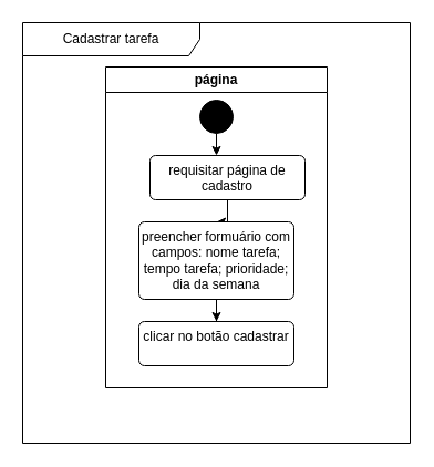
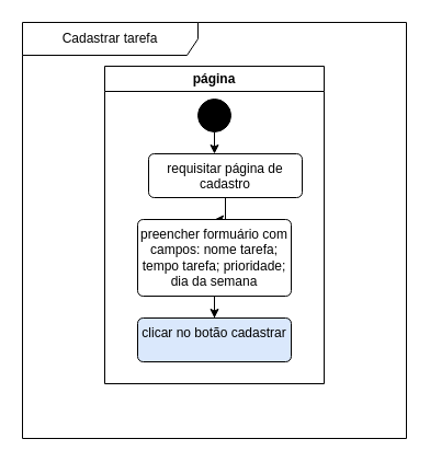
  <mxCell id="0" />
  <mxCell id="1" parent="0" />
  <mxCell id="2" value="Cadastrar tarefa" style="shape=umlFrame;whiteSpace=wrap;html=1;pointerEvents=0;recursiveResize=0;container=1;collapsible=0;width=160;" vertex="1" parent="1"><mxGeometry x="20" y="20" width="350" height="380" as="geometry" /></mxCell>
  <mxCell id="3" value="página" style="swimlane;whiteSpace=wrap;html=1;" vertex="1" parent="2"><mxGeometry x="75" y="40" width="200" height="290" as="geometry" /></mxCell>
  <mxCell id="4" value="" style="edgeStyle=orthogonalEdgeStyle;rounded=0;orthogonalLoop=1;jettySize=auto;html=1;" edge="1" parent="3" source="5" target="7"><mxGeometry relative="1" as="geometry"><Array as="points"><mxPoint x="100" y="120" /><mxPoint x="100" y="120" /></Array></mxGeometry></mxCell>
  <mxCell id="5" value="" style="ellipse;fillColor=strokeColor;html=1;" vertex="1" parent="3"><mxGeometry x="85" y="30" width="30" height="30" as="geometry" /></mxCell>
  <mxCell id="6" style="edgeStyle=orthogonalEdgeStyle;rounded=0;orthogonalLoop=1;jettySize=auto;html=1;entryX=0.5;entryY=0;entryDx=0;entryDy=0;" edge="1" parent="3" source="7" target="9"><mxGeometry relative="1" as="geometry" /></mxCell>
  <mxCell id="7" value="requisitar página de cadastro" style="html=1;align=center;verticalAlign=top;rounded=1;absoluteArcSize=1;arcSize=10;dashed=0;whiteSpace=wrap;" vertex="1" parent="3"><mxGeometry x="40" y="80" width="140" height="40" as="geometry" /></mxCell>
  <mxCell id="8" style="edgeStyle=orthogonalEdgeStyle;rounded=0;orthogonalLoop=1;jettySize=auto;html=1;entryX=0.5;entryY=0;entryDx=0;entryDy=0;" edge="1" parent="3" source="9" target="10"><mxGeometry relative="1" as="geometry" /></mxCell>
  <mxCell id="9" value="preencher formuário com campos: nome tarefa; tempo tarefa; prioridade; dia da semana" style="html=1;align=center;verticalAlign=top;rounded=1;absoluteArcSize=1;arcSize=10;dashed=0;whiteSpace=wrap;" vertex="1" parent="3"><mxGeometry x="30" y="140" width="140" height="70" as="geometry" /></mxCell>
- <mxCell id="10" value="clicar no botão cadastrar" style="html=1;align=center;verticalAlign=top;rounded=1;absoluteArcSize=1;arcSize=10;dashed=0;whiteSpace=wrap;" vertex="1" parent="3"><mxGeometry x="30" y="230" width="140" height="40" as="geometry" /></mxCell>
+ <mxCell id="10" value="clicar no botão cadastrar" style="html=1;align=center;verticalAlign=top;rounded=1;absoluteArcSize=1;arcSize=10;dashed=0;whiteSpace=wrap;fillColor=#dae8fc;" vertex="1" parent="3"><mxGeometry x="30" y="230" width="140" height="40" as="geometry" /></mxCell>
